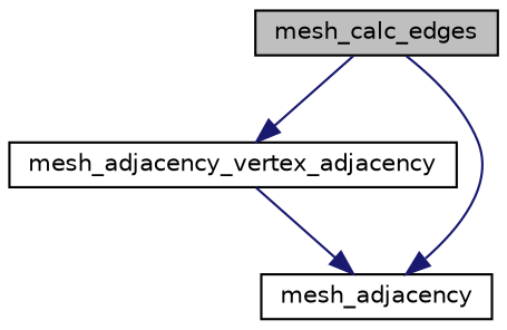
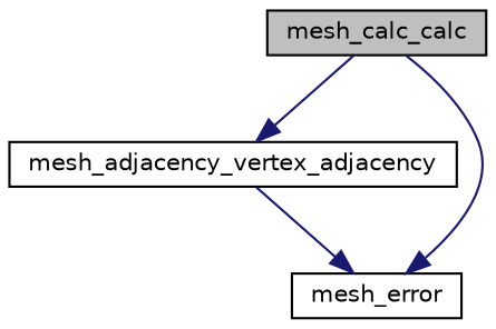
  digraph {
    rankdir=TB
    node [color=black fillcolor=white fontname=Helvetica fontsize=10 shape=record style=filled]
    edge [color=midnightblue fontname=Helvetica fontsize=10 labelfontname=Helvetica labelfontsize=10 style=solid]
-   n1 [fillcolor=grey75 fontcolor=black height=0.2 label=mesh_calc_edges width=0.4]
+   n1 [fillcolor=grey75 fontcolor=black height=0.2 label=mesh_calc_calc width=0.4]
    n2 [height=0.2 label=mesh_adjacency_vertex_adjacency width=0.4]
-   n3 [height=0.2 label=mesh_adjacency width=0.4]
+   n3 [height=0.2 label=mesh_error width=0.4]
    n1 -> n2
    n1 -> n3
    n2 -> n3
  }
